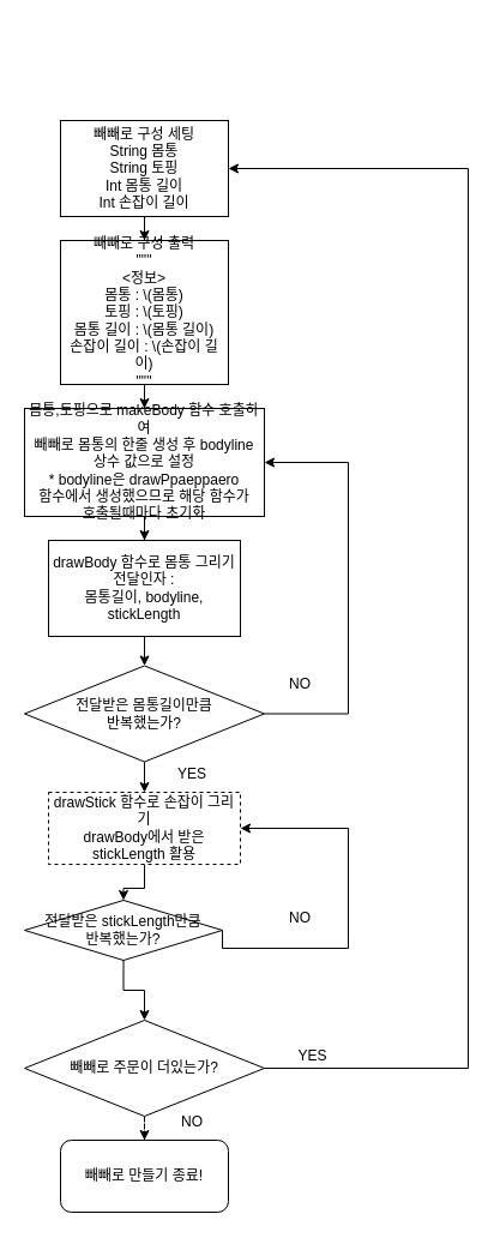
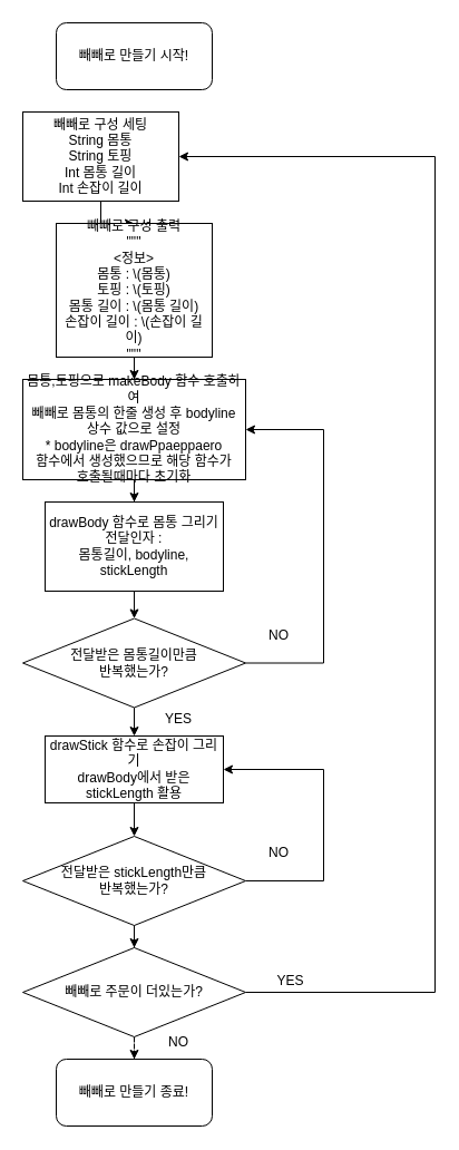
  <mxCell id="0" />
  <mxCell id="1" parent="0" />
+ <mxCell id="2" value="빼빼로 만들기 시작!" style="rounded=1;whiteSpace=wrap;html=1;" vertex="1" parent="1"><mxGeometry x="50" y="20" width="140" height="60" as="geometry" /></mxCell>
  <mxCell id="3" value="" style="edgeStyle=orthogonalEdgeStyle;rounded=0;orthogonalLoop=1;jettySize=auto;html=1;" edge="1" parent="1" source="4" target="6"><mxGeometry relative="1" as="geometry" /></mxCell>
- <mxCell id="4" value="빼빼로 구성 세팅&lt;br&gt;String 몸통&lt;br&gt;String 토핑&lt;br&gt;Int 몸통 길이&lt;br&gt;Int 손잡이 길이" style="rounded=0;whiteSpace=wrap;html=1;" vertex="1" parent="1"><mxGeometry x="50" y="100" width="140" height="80" as="geometry" /></mxCell>
+ <mxCell id="4" value="빼빼로 구성 세팅&lt;br&gt;String 몸통&lt;br&gt;String 토핑&lt;br&gt;Int 몸통 길이&lt;br&gt;Int 손잡이 길이" style="rounded=0;whiteSpace=wrap;html=1;" vertex="1" parent="1"><mxGeometry x="20" y="100" width="140" height="80" as="geometry" /></mxCell>
  <mxCell id="5" value="" style="edgeStyle=orthogonalEdgeStyle;rounded=0;orthogonalLoop=1;jettySize=auto;html=1;" edge="1" parent="1" source="6" target="8"><mxGeometry relative="1" as="geometry" /></mxCell>
  <mxCell id="6" value="빼빼로 구성 출력&lt;br&gt;&quot;&quot;&quot;&lt;br&gt;&amp;lt;정보&amp;gt;&lt;br&gt;몸통 : \(몸통)&lt;br style=&quot;border-color: var(--border-color);&quot;&gt;토핑 : \(토핑)&lt;br style=&quot;border-color: var(--border-color);&quot;&gt;몸통 길이 : \(몸통 길이)&lt;br style=&quot;border-color: var(--border-color);&quot;&gt;손잡이 길이 : \(손잡이 길이)&lt;br&gt;&quot;&quot;&quot;" style="rounded=0;whiteSpace=wrap;html=1;" vertex="1" parent="1"><mxGeometry x="50" y="200" width="140" height="120" as="geometry" /></mxCell>
  <mxCell id="7" value="" style="edgeStyle=orthogonalEdgeStyle;rounded=0;orthogonalLoop=1;jettySize=auto;html=1;" edge="1" parent="1" source="8" target="10"><mxGeometry relative="1" as="geometry" /></mxCell>
  <mxCell id="8" value="몸통,토핑으로 makeBody 함수 호출하여&lt;br&gt;빼빼로 몸통의 한줄 생성 후&amp;nbsp;bodyline&lt;br&gt;상수 값으로 설정&lt;br&gt;* bodyline은 drawPpaeppaero&lt;br&gt;함수에서 생성했으므로 해당 함수가&lt;br&gt;호출될때마다 초기화" style="rounded=0;whiteSpace=wrap;html=1;" vertex="1" parent="1"><mxGeometry x="20" y="340" width="200" height="90" as="geometry" /></mxCell>
  <mxCell id="9" value="" style="edgeStyle=orthogonalEdgeStyle;rounded=0;orthogonalLoop=1;jettySize=auto;html=1;" edge="1" parent="1" source="10" target="13"><mxGeometry relative="1" as="geometry" /></mxCell>
  <mxCell id="10" value="drawBody 함수로 몸통 그리기&lt;br&gt;전달인자 : &lt;br&gt;몸통길이, bodyline, stickLength" style="rounded=0;whiteSpace=wrap;html=1;" vertex="1" parent="1"><mxGeometry x="40" y="450" width="160" height="80" as="geometry" /></mxCell>
  <mxCell id="11" style="edgeStyle=orthogonalEdgeStyle;rounded=0;orthogonalLoop=1;jettySize=auto;html=1;entryX=1;entryY=0.5;entryDx=0;entryDy=0;exitX=1;exitY=0.5;exitDx=0;exitDy=0;" edge="1" parent="1" source="13" target="8"><mxGeometry relative="1" as="geometry"><Array as="points"><mxPoint x="290" y="595" /><mxPoint x="290" y="385" /></Array></mxGeometry></mxCell>
  <mxCell id="12" value="" style="edgeStyle=orthogonalEdgeStyle;rounded=0;orthogonalLoop=1;jettySize=auto;html=1;" edge="1" parent="1" source="13" target="16"><mxGeometry relative="1" as="geometry" /></mxCell>
  <mxCell id="13" value="전달받은 몸통길이만큼&lt;br&gt;반복했는가?" style="rhombus;whiteSpace=wrap;html=1;" vertex="1" parent="1"><mxGeometry x="20" y="554.5" width="200" height="80" as="geometry" /></mxCell>
  <mxCell id="14" value="NO" style="text;html=1;strokeColor=none;fillColor=none;align=center;verticalAlign=middle;whiteSpace=wrap;rounded=0;" vertex="1" parent="1"><mxGeometry x="220" y="555" width="60" height="30" as="geometry" /></mxCell>
  <mxCell id="15" value="" style="edgeStyle=orthogonalEdgeStyle;rounded=0;orthogonalLoop=1;jettySize=auto;html=1;" edge="1" parent="1" source="16" target="19"><mxGeometry relative="1" as="geometry" /></mxCell>
- <mxCell id="16" value="drawStick 함수로 손잡이 그리기&lt;br&gt;drawBody에서 받은 stickLength 활용" style="whiteSpace=wrap;html=1;dashed=1;" vertex="1" parent="1"><mxGeometry x="40" y="660" width="160" height="60" as="geometry" /></mxCell>
+ <mxCell id="16" value="drawStick 함수로 손잡이 그리기&lt;br&gt;drawBody에서 받은 stickLength 활용" style="whiteSpace=wrap;html=1;" vertex="1" parent="1"><mxGeometry x="40" y="660" width="160" height="60" as="geometry" /></mxCell>
  <mxCell id="17" style="edgeStyle=orthogonalEdgeStyle;rounded=0;orthogonalLoop=1;jettySize=auto;html=1;entryX=1;entryY=0.5;entryDx=0;entryDy=0;exitX=1;exitY=0.5;exitDx=0;exitDy=0;" edge="1" parent="1" source="19" target="16"><mxGeometry relative="1" as="geometry"><Array as="points"><mxPoint x="290" y="790" /><mxPoint x="290" y="690" /></Array></mxGeometry></mxCell>
  <mxCell id="18" value="" style="edgeStyle=orthogonalEdgeStyle;rounded=0;orthogonalLoop=1;jettySize=auto;html=1;" edge="1" parent="1" source="19" target="24"><mxGeometry relative="1" as="geometry" /></mxCell>
- <mxCell id="19" value="전달받은 stickLength만큼&lt;br&gt;반복했는가?" style="rhombus;whiteSpace=wrap;html=1;" vertex="1" parent="1"><mxGeometry x="20" y="750" width="165" height="50" as="geometry" /></mxCell>
+ <mxCell id="19" value="전달받은 stickLength만큼&lt;br&gt;반복했는가?" style="rhombus;whiteSpace=wrap;html=1;" vertex="1" parent="1"><mxGeometry x="20" y="750" width="200" height="80" as="geometry" /></mxCell>
  <mxCell id="20" value="NO" style="text;html=1;strokeColor=none;fillColor=none;align=center;verticalAlign=middle;whiteSpace=wrap;rounded=0;" vertex="1" parent="1"><mxGeometry x="220" y="750" width="60" height="30" as="geometry" /></mxCell>
  <mxCell id="21" value="YES" style="text;html=1;strokeColor=none;fillColor=none;align=center;verticalAlign=middle;whiteSpace=wrap;rounded=0;" vertex="1" parent="1"><mxGeometry x="130" y="630" width="60" height="30" as="geometry" /></mxCell>
  <mxCell id="22" style="edgeStyle=orthogonalEdgeStyle;rounded=0;orthogonalLoop=1;jettySize=auto;html=1;entryX=1;entryY=0.5;entryDx=0;entryDy=0;exitX=1;exitY=0.5;exitDx=0;exitDy=0;" edge="1" parent="1" source="24" target="4"><mxGeometry relative="1" as="geometry"><mxPoint x="390" y="270" as="targetPoint" /><Array as="points"><mxPoint x="390" y="890" /><mxPoint x="390" y="140" /></Array></mxGeometry></mxCell>
  <mxCell id="23" value="" style="edgeStyle=orthogonalEdgeStyle;rounded=0;orthogonalLoop=1;jettySize=auto;html=1;dashed=1;" edge="1" parent="1" source="24" target="26"><mxGeometry relative="1" as="geometry" /></mxCell>
  <mxCell id="24" value="빼빼로 주문이 더있는가?" style="rhombus;whiteSpace=wrap;html=1;" vertex="1" parent="1"><mxGeometry x="20" y="850" width="200" height="80" as="geometry" /></mxCell>
  <mxCell id="25" value="YES" style="text;html=1;align=center;verticalAlign=middle;resizable=0;points=[];autosize=1;strokeColor=none;fillColor=none;" vertex="1" parent="1"><mxGeometry x="235" y="865" width="50" height="30" as="geometry" /></mxCell>
  <mxCell id="26" value="빼빼로 만들기 종료!" style="rounded=1;whiteSpace=wrap;html=1;" vertex="1" parent="1"><mxGeometry x="50" y="950" width="140" height="60" as="geometry" /></mxCell>
  <mxCell id="27" value="NO" style="text;html=1;strokeColor=none;fillColor=none;align=center;verticalAlign=middle;whiteSpace=wrap;rounded=0;" vertex="1" parent="1"><mxGeometry x="130" y="920" width="60" height="30" as="geometry" /></mxCell>
